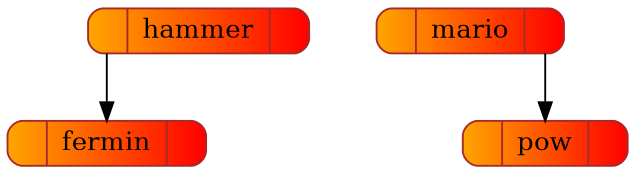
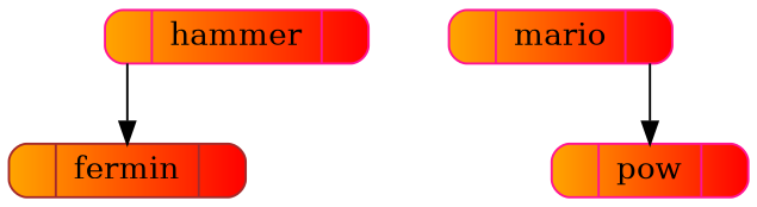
  digraph {
    nodesep=0.5
    ordering=out
    rankdir=TB
    splines=compound
    node [color=brown fillcolor="orange:red" shape=record style="rounded,filled"]
    n1 [height=0.2 label="<izquierda>|fermin|<derecha>" width=0.7]
-   n2 [height=0.2 label="<izquierda>|hammer|<derecha>" width=0.7]
-   n3 [height=0.2 label="<izquierda>|mario|<derecha>" width=0.7]
-   n4 [height=0.2 label="<izquierda>|pow|<derecha>" width=0.7]
+   n2 [color=deeppink height=0.2 label="<izquierda>|hammer|<derecha>" width=0.7]
+   n3 [color=deeppink height=0.2 label="<izquierda>|mario|<derecha>" width=0.7]
+   n4 [color=deeppink height=0.2 label="<izquierda>|pow|<derecha>" width=0.7]
    n2 -> n1 [tailport=izquierda]
    n3 -> n4 [tailport=derecha]
  }
